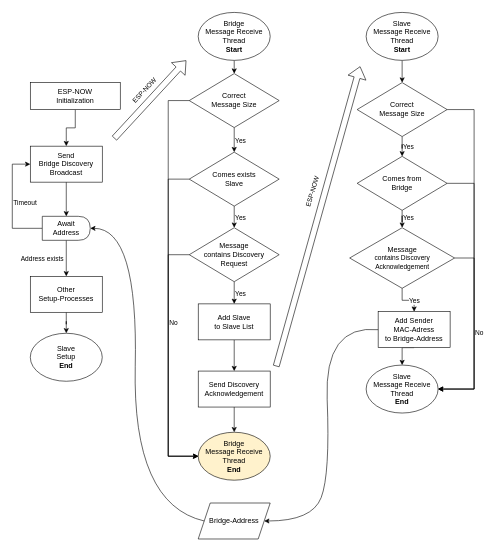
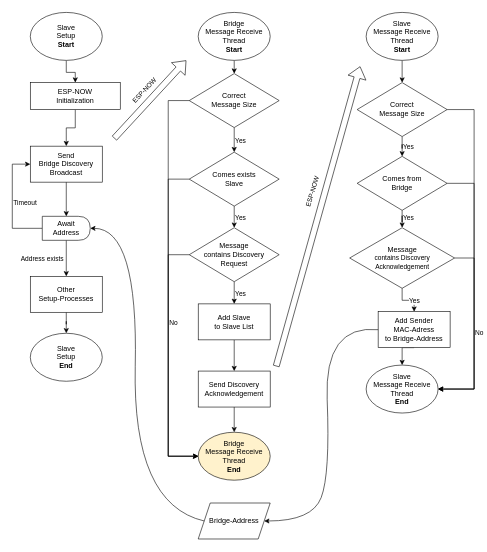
  <mxCell id="0" />
  <mxCell id="1" parent="0" />
+ <mxCell id="2" value="" style="edgeStyle=orthogonalEdgeStyle;rounded=0;orthogonalLoop=1;jettySize=auto;html=1;" edge="1" parent="1" source="3" target="7"><mxGeometry relative="1" as="geometry" /></mxCell>
+ <mxCell id="3" value="&lt;div&gt;Slave&lt;/div&gt;&lt;div&gt;Setup&lt;/div&gt;&lt;b&gt;Start&lt;/b&gt;" style="ellipse;whiteSpace=wrap;html=1;" vertex="1" parent="1"><mxGeometry x="50" y="20" width="120" height="80" as="geometry" /></mxCell>
  <mxCell id="4" style="edgeStyle=orthogonalEdgeStyle;rounded=0;orthogonalLoop=1;jettySize=auto;html=1;exitX=0.5;exitY=1;exitDx=0;exitDy=0;entryX=0.5;entryY=0;entryDx=0;entryDy=0;" edge="1" parent="1" source="5" target="49"><mxGeometry relative="1" as="geometry" /></mxCell>
  <mxCell id="5" value="&lt;div&gt;Bridge&lt;/div&gt;&lt;div&gt;Message Receive&lt;/div&gt;&lt;div&gt;Thread&lt;/div&gt;&lt;div&gt;&lt;b&gt;Start&lt;/b&gt;&lt;/div&gt;" style="ellipse;whiteSpace=wrap;html=1;" vertex="1" parent="1"><mxGeometry x="330" y="20" width="120" height="80" as="geometry" /></mxCell>
  <mxCell id="6" value="" style="edgeStyle=orthogonalEdgeStyle;rounded=0;orthogonalLoop=1;jettySize=auto;html=1;" edge="1" parent="1" source="7" target="9"><mxGeometry relative="1" as="geometry" /></mxCell>
  <mxCell id="7" value="&lt;div&gt;ESP-NOW&lt;/div&gt;&lt;div&gt;Initialization&lt;/div&gt;" style="whiteSpace=wrap;html=1;" vertex="1" parent="1"><mxGeometry x="50" y="137" width="150" height="45" as="geometry" /></mxCell>
  <mxCell id="8" style="edgeStyle=orthogonalEdgeStyle;rounded=0;orthogonalLoop=1;jettySize=auto;html=1;exitX=0.5;exitY=1;exitDx=0;exitDy=0;entryX=0.5;entryY=0;entryDx=0;entryDy=0;" edge="1" parent="1" source="9" target="16"><mxGeometry relative="1" as="geometry" /></mxCell>
  <mxCell id="9" value="&lt;div&gt;Send&lt;/div&gt;&lt;div&gt;Bridge Discovery&lt;/div&gt;&lt;div&gt;Broadcast&lt;/div&gt;" style="whiteSpace=wrap;html=1;" vertex="1" parent="1"><mxGeometry x="50" y="243" width="120" height="60" as="geometry" /></mxCell>
  <mxCell id="10" value="" style="shape=flexArrow;endArrow=classic;html=1;rounded=0;" edge="1" parent="1"><mxGeometry width="50" height="50" relative="1" as="geometry"><mxPoint x="190" y="230" as="sourcePoint" /><mxPoint x="310" y="100" as="targetPoint" /></mxGeometry></mxCell>
  <mxCell id="11" value="ESP-NOW" style="edgeLabel;html=1;align=center;verticalAlign=middle;resizable=0;points=[];rotation=-47;" vertex="1" connectable="0" parent="10"><mxGeometry x="0.301" y="2" relative="1" as="geometry"><mxPoint x="-27" y="6" as="offset" /></mxGeometry></mxCell>
  <mxCell id="12" style="edgeStyle=orthogonalEdgeStyle;rounded=0;orthogonalLoop=1;jettySize=auto;html=1;exitX=0;exitY=0.5;exitDx=0;exitDy=0;entryX=0;entryY=0.5;entryDx=0;entryDy=0;" edge="1" parent="1" source="16" target="9"><mxGeometry relative="1" as="geometry"><Array as="points"><mxPoint x="20" y="380" /><mxPoint x="20" y="273" /></Array></mxGeometry></mxCell>
  <mxCell id="13" value="Timeout" style="edgeLabel;html=1;align=left;verticalAlign=middle;resizable=0;points=[];labelPosition=right;verticalLabelPosition=middle;" vertex="1" connectable="0" parent="12"><mxGeometry relative="1" as="geometry"><mxPoint as="offset" /></mxGeometry></mxCell>
  <mxCell id="14" style="edgeStyle=orthogonalEdgeStyle;rounded=0;orthogonalLoop=1;jettySize=auto;html=1;exitX=0.5;exitY=1;exitDx=0;exitDy=0;entryX=0.5;entryY=0;entryDx=0;entryDy=0;" edge="1" parent="1" source="16" target="32"><mxGeometry relative="1" as="geometry" /></mxCell>
  <mxCell id="15" value="Address exists" style="edgeLabel;html=1;align=right;verticalAlign=middle;resizable=0;points=[];labelPosition=left;verticalLabelPosition=middle;" vertex="1" connectable="0" parent="14"><mxGeometry relative="1" as="geometry"><mxPoint x="-4" as="offset" /></mxGeometry></mxCell>
  <mxCell id="16" value="&lt;div&gt;Await&lt;/div&gt;&lt;div&gt;Address&lt;/div&gt;" style="shape=delay;whiteSpace=wrap;html=1;" vertex="1" parent="1"><mxGeometry x="70" y="360" width="80" height="40" as="geometry" /></mxCell>
  <mxCell id="17" value="" style="edgeStyle=orthogonalEdgeStyle;rounded=0;orthogonalLoop=1;jettySize=auto;html=1;" edge="1" parent="1" source="18" target="20"><mxGeometry relative="1" as="geometry" /></mxCell>
  <mxCell id="18" value="&lt;div&gt;Add Slave&lt;/div&gt;&lt;div&gt;to Slave List&lt;/div&gt;" style="whiteSpace=wrap;html=1;" vertex="1" parent="1"><mxGeometry x="330" y="506" width="120" height="60" as="geometry" /></mxCell>
  <mxCell id="19" style="edgeStyle=orthogonalEdgeStyle;rounded=0;orthogonalLoop=1;jettySize=auto;html=1;exitX=0.5;exitY=1;exitDx=0;exitDy=0;" edge="1" parent="1" source="20" target="21"><mxGeometry relative="1" as="geometry" /></mxCell>
  <mxCell id="20" value="&lt;div&gt;Send Discovery Acknowledgement&lt;/div&gt;" style="whiteSpace=wrap;html=1;" vertex="1" parent="1"><mxGeometry x="330" y="618" width="120" height="60" as="geometry" /></mxCell>
  <mxCell id="21" value="&lt;div&gt;Bridge&lt;/div&gt;&lt;div&gt;Message Receive&lt;/div&gt;&lt;div&gt;Thread&lt;/div&gt;&lt;div&gt;&lt;b&gt;End&lt;/b&gt;&lt;/div&gt;" style="ellipse;whiteSpace=wrap;html=1;fillColor=#fff2cc;" vertex="1" parent="1"><mxGeometry x="330" y="720" width="120" height="80" as="geometry" /></mxCell>
  <mxCell id="22" style="edgeStyle=orthogonalEdgeStyle;rounded=0;orthogonalLoop=1;jettySize=auto;html=1;exitX=0.5;exitY=1;exitDx=0;exitDy=0;entryX=0.5;entryY=0;entryDx=0;entryDy=0;" edge="1" parent="1" source="25" target="18"><mxGeometry relative="1" as="geometry" /></mxCell>
  <mxCell id="23" value="Yes" style="edgeLabel;html=1;align=left;verticalAlign=middle;resizable=0;points=[];labelPosition=right;verticalLabelPosition=middle;" vertex="1" connectable="0" parent="22"><mxGeometry relative="1" as="geometry"><mxPoint as="offset" /></mxGeometry></mxCell>
  <mxCell id="24" style="edgeStyle=orthogonalEdgeStyle;rounded=0;orthogonalLoop=1;jettySize=auto;html=1;exitX=0;exitY=0.5;exitDx=0;exitDy=0;entryX=0;entryY=0.5;entryDx=0;entryDy=0;" edge="1" parent="1" source="25" target="21"><mxGeometry relative="1" as="geometry"><Array as="points"><mxPoint x="280" y="424" /><mxPoint x="280" y="760" /></Array></mxGeometry></mxCell>
  <mxCell id="25" value="&lt;div&gt;Message&lt;/div&gt;&lt;div&gt;contains Discovery&lt;/div&gt;&lt;div&gt;Request&lt;/div&gt;" style="rhombus;whiteSpace=wrap;html=1;" vertex="1" parent="1"><mxGeometry x="315" y="379" width="150" height="90" as="geometry" /></mxCell>
  <mxCell id="26" style="edgeStyle=orthogonalEdgeStyle;rounded=0;orthogonalLoop=1;jettySize=auto;html=1;exitX=0.5;exitY=1;exitDx=0;exitDy=0;entryX=0.5;entryY=0;entryDx=0;entryDy=0;" edge="1" parent="1" source="30" target="25"><mxGeometry relative="1" as="geometry" /></mxCell>
  <mxCell id="27" value="Yes" style="edgeLabel;html=1;align=left;verticalAlign=middle;resizable=0;points=[];labelPosition=right;verticalLabelPosition=middle;" vertex="1" connectable="0" parent="26"><mxGeometry relative="1" as="geometry"><mxPoint as="offset" /></mxGeometry></mxCell>
  <mxCell id="28" style="edgeStyle=orthogonalEdgeStyle;rounded=0;orthogonalLoop=1;jettySize=auto;html=1;exitX=0;exitY=0.5;exitDx=0;exitDy=0;entryX=0;entryY=0.5;entryDx=0;entryDy=0;" edge="1" parent="1" source="30" target="21"><mxGeometry relative="1" as="geometry"><Array as="points"><mxPoint x="280" y="298" /><mxPoint x="280" y="760" /></Array></mxGeometry></mxCell>
  <mxCell id="29" value="No" style="edgeLabel;html=1;align=left;verticalAlign=middle;resizable=0;points=[];labelPosition=right;verticalLabelPosition=middle;" vertex="1" connectable="0" parent="28"><mxGeometry relative="1" as="geometry"><mxPoint as="offset" /></mxGeometry></mxCell>
  <mxCell id="30" value="&lt;div&gt;Comes exists&lt;/div&gt;&lt;div&gt;Slave&lt;/div&gt;" style="rhombus;whiteSpace=wrap;html=1;" vertex="1" parent="1"><mxGeometry x="315" y="253" width="150" height="90" as="geometry" /></mxCell>
  <mxCell id="31" style="edgeStyle=orthogonalEdgeStyle;rounded=0;orthogonalLoop=1;jettySize=auto;html=1;exitX=0.5;exitY=1;exitDx=0;exitDy=0;" edge="1" parent="1" source="32" target="33"><mxGeometry relative="1" as="geometry" /></mxCell>
  <mxCell id="32" value="&lt;div&gt;Other&lt;/div&gt;&lt;div&gt;Setup-Processes&lt;/div&gt;" style="whiteSpace=wrap;html=1;" vertex="1" parent="1"><mxGeometry x="50" y="460" width="120" height="60" as="geometry" /></mxCell>
  <mxCell id="33" value="&lt;div&gt;Slave&lt;/div&gt;&lt;div&gt;Setup&lt;/div&gt;&lt;b&gt;End&lt;/b&gt;" style="ellipse;whiteSpace=wrap;html=1;" vertex="1" parent="1"><mxGeometry x="50" y="555" width="120" height="80" as="geometry" /></mxCell>
  <mxCell id="34" style="edgeStyle=orthogonalEdgeStyle;rounded=0;orthogonalLoop=1;jettySize=auto;html=1;exitX=0.5;exitY=1;exitDx=0;exitDy=0;entryX=0.5;entryY=0;entryDx=0;entryDy=0;" edge="1" parent="1" source="35" target="41"><mxGeometry relative="1" as="geometry" /></mxCell>
  <mxCell id="35" value="&lt;div&gt;Slave&lt;/div&gt;&lt;div&gt;Message Receive&lt;/div&gt;&lt;div&gt;Thread&lt;/div&gt;&lt;div&gt;&lt;b&gt;Start&lt;/b&gt;&lt;/div&gt;" style="ellipse;whiteSpace=wrap;html=1;" vertex="1" parent="1"><mxGeometry x="610" y="20" width="120" height="80" as="geometry" /></mxCell>
  <mxCell id="36" value="" style="shape=flexArrow;endArrow=classic;html=1;rounded=0;" edge="1" parent="1"><mxGeometry width="50" height="50" relative="1" as="geometry"><mxPoint x="460" y="610" as="sourcePoint" /><mxPoint x="600" y="110" as="targetPoint" /></mxGeometry></mxCell>
  <mxCell id="37" value="ESP-NOW" style="edgeLabel;html=1;align=center;verticalAlign=middle;resizable=0;points=[];rotation=-73;" vertex="1" connectable="0" parent="36"><mxGeometry x="0.143" y="1" relative="1" as="geometry"><mxPoint x="-19" y="-4" as="offset" /></mxGeometry></mxCell>
  <mxCell id="38" value="" style="edgeStyle=orthogonalEdgeStyle;rounded=0;orthogonalLoop=1;jettySize=auto;html=1;" edge="1" parent="1" source="41" target="45"><mxGeometry relative="1" as="geometry" /></mxCell>
  <mxCell id="39" value="Yes" style="edgeLabel;html=1;align=left;verticalAlign=middle;resizable=0;points=[];labelPosition=right;verticalLabelPosition=middle;" vertex="1" connectable="0" parent="38"><mxGeometry relative="1" as="geometry"><mxPoint as="offset" /></mxGeometry></mxCell>
  <mxCell id="40" style="edgeStyle=orthogonalEdgeStyle;rounded=0;orthogonalLoop=1;jettySize=auto;html=1;exitX=1;exitY=0.5;exitDx=0;exitDy=0;entryX=1;entryY=0.5;entryDx=0;entryDy=0;" edge="1" parent="1" source="41" target="57"><mxGeometry relative="1" as="geometry"><Array as="points"><mxPoint x="790" y="182" /><mxPoint x="790" y="648" /></Array></mxGeometry></mxCell>
  <mxCell id="41" value="&lt;div&gt;Correct&lt;/div&gt;&lt;div&gt;Message Size&lt;/div&gt;" style="rhombus;whiteSpace=wrap;html=1;" vertex="1" parent="1"><mxGeometry x="595" y="137" width="150" height="90" as="geometry" /></mxCell>
  <mxCell id="42" style="edgeStyle=orthogonalEdgeStyle;rounded=0;orthogonalLoop=1;jettySize=auto;html=1;exitX=0.5;exitY=1;exitDx=0;exitDy=0;" edge="1" parent="1" source="45" target="54"><mxGeometry relative="1" as="geometry" /></mxCell>
  <mxCell id="43" value="Yes" style="edgeLabel;html=1;align=left;verticalAlign=middle;resizable=0;points=[];labelPosition=right;verticalLabelPosition=middle;" vertex="1" connectable="0" parent="42"><mxGeometry relative="1" as="geometry"><mxPoint y="-2" as="offset" /></mxGeometry></mxCell>
  <mxCell id="44" style="edgeStyle=orthogonalEdgeStyle;rounded=0;orthogonalLoop=1;jettySize=auto;html=1;exitX=1;exitY=0.5;exitDx=0;exitDy=0;entryX=1;entryY=0.5;entryDx=0;entryDy=0;" edge="1" parent="1" source="45" target="57"><mxGeometry relative="1" as="geometry"><Array as="points"><mxPoint x="790" y="305" /><mxPoint x="790" y="648" /></Array></mxGeometry></mxCell>
  <mxCell id="45" value="&lt;div&gt;Comes from&lt;/div&gt;&lt;div&gt;Bridge&lt;/div&gt;" style="rhombus;whiteSpace=wrap;html=1;" vertex="1" parent="1"><mxGeometry x="595" y="260" width="150" height="90" as="geometry" /></mxCell>
  <mxCell id="46" style="edgeStyle=orthogonalEdgeStyle;rounded=0;orthogonalLoop=1;jettySize=auto;html=1;exitX=0.5;exitY=1;exitDx=0;exitDy=0;entryX=0.5;entryY=0;entryDx=0;entryDy=0;" edge="1" parent="1" source="49" target="30"><mxGeometry relative="1" as="geometry" /></mxCell>
  <mxCell id="47" value="Yes" style="edgeLabel;html=1;align=left;verticalAlign=middle;resizable=0;points=[];labelPosition=right;verticalLabelPosition=middle;" vertex="1" connectable="0" parent="46"><mxGeometry relative="1" as="geometry"><mxPoint as="offset" /></mxGeometry></mxCell>
  <mxCell id="48" style="edgeStyle=orthogonalEdgeStyle;rounded=0;orthogonalLoop=1;jettySize=auto;html=1;exitX=0;exitY=0.5;exitDx=0;exitDy=0;entryX=0;entryY=0.5;entryDx=0;entryDy=0;" edge="1" parent="1" source="49" target="21"><mxGeometry relative="1" as="geometry"><Array as="points"><mxPoint x="280" y="167" /><mxPoint x="280" y="760" /></Array></mxGeometry></mxCell>
  <mxCell id="49" value="&lt;div&gt;Correct&lt;/div&gt;&lt;div&gt;Message Size&lt;/div&gt;" style="rhombus;whiteSpace=wrap;html=1;" vertex="1" parent="1"><mxGeometry x="315" y="122" width="150" height="90" as="geometry" /></mxCell>
  <mxCell id="50" style="edgeStyle=orthogonalEdgeStyle;rounded=0;orthogonalLoop=1;jettySize=auto;html=1;exitX=0.5;exitY=1;exitDx=0;exitDy=0;entryX=0.5;entryY=0;entryDx=0;entryDy=0;" edge="1" parent="1" source="54" target="56"><mxGeometry relative="1" as="geometry" /></mxCell>
  <mxCell id="51" value="Yes" style="edgeLabel;html=1;align=left;verticalAlign=middle;resizable=0;points=[];labelPosition=right;verticalLabelPosition=middle;" vertex="1" connectable="0" parent="50"><mxGeometry relative="1" as="geometry"><mxPoint as="offset" /></mxGeometry></mxCell>
  <mxCell id="52" style="edgeStyle=orthogonalEdgeStyle;rounded=0;orthogonalLoop=1;jettySize=auto;html=1;exitX=1;exitY=0.5;exitDx=0;exitDy=0;entryX=1;entryY=0.5;entryDx=0;entryDy=0;" edge="1" parent="1" source="54" target="57"><mxGeometry relative="1" as="geometry"><Array as="points"><mxPoint x="790" y="430" /><mxPoint x="790" y="648" /></Array></mxGeometry></mxCell>
  <mxCell id="53" value="No" style="edgeLabel;html=1;align=left;verticalAlign=middle;resizable=0;points=[];labelPosition=right;verticalLabelPosition=middle;" vertex="1" connectable="0" parent="52"><mxGeometry relative="1" as="geometry"><mxPoint as="offset" /></mxGeometry></mxCell>
  <mxCell id="54" value="&lt;div&gt;Message&lt;/div&gt;&lt;div&gt;&lt;font style=&quot;font-size: 11px;&quot;&gt;contains Discovery&lt;/font&gt;&lt;/div&gt;&lt;div&gt;&lt;font style=&quot;font-size: 11px;&quot;&gt;Acknowledgement&lt;/font&gt;&lt;/div&gt;" style="rhombus;whiteSpace=wrap;html=1;" vertex="1" parent="1"><mxGeometry x="582.5" y="379" width="175" height="101" as="geometry" /></mxCell>
  <mxCell id="55" style="edgeStyle=orthogonalEdgeStyle;rounded=0;orthogonalLoop=1;jettySize=auto;html=1;exitX=0.5;exitY=1;exitDx=0;exitDy=0;entryX=0.5;entryY=0;entryDx=0;entryDy=0;" edge="1" parent="1" source="56" target="57"><mxGeometry relative="1" as="geometry" /></mxCell>
  <mxCell id="56" value="&lt;div&gt;Add Sender&lt;/div&gt;&lt;div&gt;MAC-Adress&lt;/div&gt;&lt;div&gt;to Bridge-Address&lt;/div&gt;" style="whiteSpace=wrap;html=1;" vertex="1" parent="1"><mxGeometry x="630" y="519" width="120" height="60" as="geometry" /></mxCell>
  <mxCell id="57" value="&lt;div&gt;Slave&lt;/div&gt;&lt;div&gt;Message Receive&lt;/div&gt;&lt;div&gt;Thread&lt;/div&gt;&lt;div&gt;&lt;b&gt;End&lt;/b&gt;&lt;/div&gt;" style="ellipse;whiteSpace=wrap;html=1;" vertex="1" parent="1"><mxGeometry x="610" y="608" width="120" height="80" as="geometry" /></mxCell>
  <mxCell id="58" value="Bridge-Address" style="shape=parallelogram;perimeter=parallelogramPerimeter;whiteSpace=wrap;html=1;fixedSize=1;" vertex="1" parent="1"><mxGeometry x="330" y="838" width="120" height="60" as="geometry" /></mxCell>
  <mxCell id="59" value="" style="curved=1;endArrow=classic;html=1;rounded=0;entryX=1;entryY=0.5;entryDx=0;entryDy=0;exitX=0;exitY=0.5;exitDx=0;exitDy=0;" edge="1" parent="1" source="56" target="58"><mxGeometry width="50" height="50" relative="1" as="geometry"><mxPoint x="570" y="810" as="sourcePoint" /><mxPoint x="620" y="760" as="targetPoint" /><Array as="points"><mxPoint x="540" y="540" /><mxPoint x="550" y="790" /><mxPoint x="520" y="868" /></Array></mxGeometry></mxCell>
  <mxCell id="60" value="" style="curved=1;endArrow=classic;html=1;rounded=0;entryX=1;entryY=0.5;entryDx=0;entryDy=0;exitX=0;exitY=0.5;exitDx=0;exitDy=0;" edge="1" parent="1" source="58" target="16"><mxGeometry width="50" height="50" relative="1" as="geometry"><mxPoint x="190" y="790" as="sourcePoint" /><mxPoint x="240" y="740" as="targetPoint" /><Array as="points"><mxPoint x="220" y="840" /><mxPoint x="230" y="380" /></Array></mxGeometry></mxCell>
